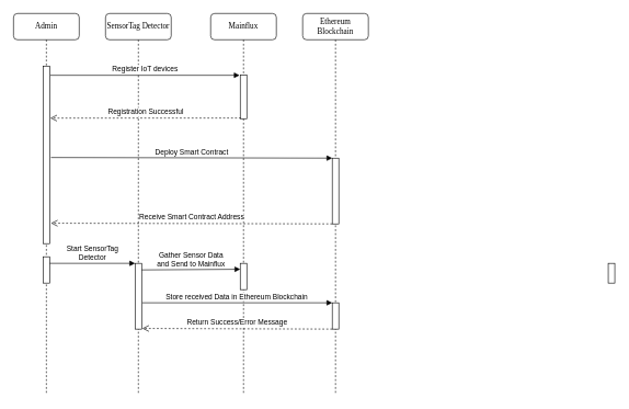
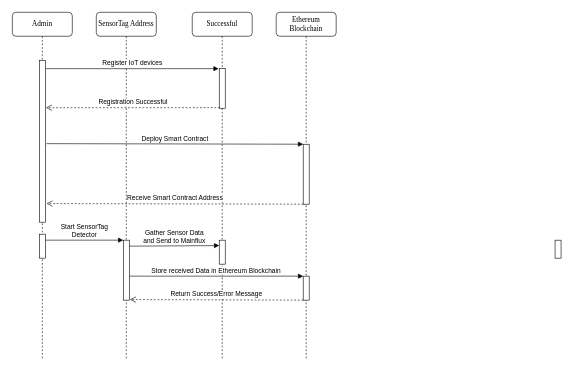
  <mxCell id="0" />
  <mxCell id="1" parent="0" />
- <mxCell id="2" value="SensorTag Detector" style="shape=umlLifeline;perimeter=lifelinePerimeter;whiteSpace=wrap;html=1;container=1;collapsible=0;recursiveResize=0;outlineConnect=0;rounded=1;shadow=0;comic=0;labelBackgroundColor=none;strokeWidth=1;fontFamily=Verdana;fontSize=12;align=center;" parent="1" vertex="1"><mxGeometry x="160" y="20" width="100" height="580" as="geometry" /></mxCell>
+ <mxCell id="2" value="SensorTag Address" style="shape=umlLifeline;perimeter=lifelinePerimeter;whiteSpace=wrap;html=1;container=1;collapsible=0;recursiveResize=0;outlineConnect=0;rounded=1;shadow=0;comic=0;labelBackgroundColor=none;strokeWidth=1;fontFamily=Verdana;fontSize=12;align=center;" parent="1" vertex="1"><mxGeometry x="160" y="20" width="100" height="580" as="geometry" /></mxCell>
  <mxCell id="3" value="" style="html=1;points=[];perimeter=orthogonalPerimeter;rounded=0;shadow=0;comic=0;labelBackgroundColor=none;strokeWidth=1;fontFamily=Verdana;fontSize=12;align=center;" parent="2" vertex="1"><mxGeometry x="45" y="380" width="10" height="100" as="geometry" /></mxCell>
- <mxCell id="4" value="Mainflux" style="shape=umlLifeline;perimeter=lifelinePerimeter;whiteSpace=wrap;html=1;container=1;collapsible=0;recursiveResize=0;outlineConnect=0;rounded=1;shadow=0;comic=0;labelBackgroundColor=none;strokeWidth=1;fontFamily=Verdana;fontSize=12;align=center;" parent="1" vertex="1"><mxGeometry x="320" y="20" width="100" height="580" as="geometry" /></mxCell>
+ <mxCell id="4" value="Successful" style="shape=umlLifeline;perimeter=lifelinePerimeter;whiteSpace=wrap;html=1;container=1;collapsible=0;recursiveResize=0;outlineConnect=0;rounded=1;shadow=0;comic=0;labelBackgroundColor=none;strokeWidth=1;fontFamily=Verdana;fontSize=12;align=center;" parent="1" vertex="1"><mxGeometry x="320" y="20" width="100" height="580" as="geometry" /></mxCell>
  <mxCell id="5" value="" style="html=1;points=[];perimeter=orthogonalPerimeter;rounded=0;shadow=0;comic=0;labelBackgroundColor=none;strokeWidth=1;fontFamily=Verdana;fontSize=12;align=center;" parent="4" vertex="1"><mxGeometry x="45" y="94" width="10" height="66" as="geometry" /></mxCell>
  <mxCell id="6" value="" style="html=1;points=[];perimeter=orthogonalPerimeter;rounded=0;shadow=0;comic=0;labelBackgroundColor=none;strokeWidth=1;fontFamily=Verdana;fontSize=12;align=center;" vertex="1" parent="4"><mxGeometry x="45" y="380" width="10" height="40" as="geometry" /></mxCell>
  <mxCell id="7" value="Ethereum Blockchain" style="shape=umlLifeline;perimeter=lifelinePerimeter;whiteSpace=wrap;html=1;container=1;collapsible=0;recursiveResize=0;outlineConnect=0;rounded=1;shadow=0;comic=0;labelBackgroundColor=none;strokeWidth=1;fontFamily=Verdana;fontSize=12;align=center;" parent="1" vertex="1"><mxGeometry x="460" y="20" width="100" height="580" as="geometry" /></mxCell>
  <mxCell id="8" value="" style="html=1;points=[];perimeter=orthogonalPerimeter;rounded=0;shadow=0;comic=0;labelBackgroundColor=none;strokeWidth=1;fontFamily=Verdana;fontSize=12;align=center;" parent="7" vertex="1"><mxGeometry x="45" y="220" width="10" height="100" as="geometry" /></mxCell>
  <mxCell id="9" value="" style="html=1;points=[];perimeter=orthogonalPerimeter;rounded=0;shadow=0;comic=0;labelBackgroundColor=none;strokeWidth=1;fontFamily=Verdana;fontSize=12;align=center;" vertex="1" parent="7"><mxGeometry x="45" y="440" width="10" height="40" as="geometry" /></mxCell>
  <mxCell id="10" value="Admin" style="shape=umlLifeline;perimeter=lifelinePerimeter;whiteSpace=wrap;html=1;container=1;collapsible=0;recursiveResize=0;outlineConnect=0;rounded=1;shadow=0;comic=0;labelBackgroundColor=none;strokeWidth=1;fontFamily=Verdana;fontSize=12;align=center;" parent="1" vertex="1"><mxGeometry x="20" y="20" width="100" height="580" as="geometry" /></mxCell>
  <mxCell id="11" value="" style="html=1;points=[];perimeter=orthogonalPerimeter;rounded=0;shadow=0;comic=0;labelBackgroundColor=none;strokeWidth=1;fontFamily=Verdana;fontSize=12;align=center;" parent="10" vertex="1"><mxGeometry x="45" y="80" width="10" height="270" as="geometry" /></mxCell>
  <mxCell id="12" value="" style="html=1;points=[];perimeter=orthogonalPerimeter;" vertex="1" parent="10"><mxGeometry x="45" y="370" width="10" height="40" as="geometry" /></mxCell>
  <mxCell id="13" value="" style="html=1;points=[];perimeter=orthogonalPerimeter;rounded=0;shadow=0;comic=0;labelBackgroundColor=none;strokeColor=#000000;strokeWidth=1;fillColor=#FFFFFF;fontFamily=Verdana;fontSize=12;fontColor=#000000;align=center;" parent="1" vertex="1"><mxGeometry x="925" y="400" width="10" height="30" as="geometry" /></mxCell>
  <mxCell id="14" value="Register IoT devices" style="html=1;verticalAlign=bottom;startArrow=none;startFill=0;endArrow=block;startSize=8;entryX=-0.1;entryY=0;entryDx=0;entryDy=0;entryPerimeter=0;" edge="1" parent="1" target="5"><mxGeometry width="60" relative="1" as="geometry"><mxPoint x="76" y="114" as="sourcePoint" /><mxPoint x="320" y="114" as="targetPoint" /></mxGeometry></mxCell>
  <mxCell id="15" value="Registration Successful" style="html=1;verticalAlign=bottom;endArrow=open;dashed=1;endSize=8;exitX=0.1;exitY=0.985;exitDx=0;exitDy=0;exitPerimeter=0;entryX=1.1;entryY=0.293;entryDx=0;entryDy=0;entryPerimeter=0;" edge="1" parent="1" source="5" target="11"><mxGeometry relative="1" as="geometry"><mxPoint x="360" y="180" as="sourcePoint" /><mxPoint x="280" y="180" as="targetPoint" /></mxGeometry></mxCell>
  <mxCell id="16" value="Deploy Smart Contract" style="html=1;verticalAlign=bottom;startArrow=none;startFill=0;endArrow=block;startSize=8;entryX=0;entryY=0;entryDx=0;entryDy=0;entryPerimeter=0;exitX=1.2;exitY=0.515;exitDx=0;exitDy=0;exitPerimeter=0;" edge="1" parent="1" source="11" target="8"><mxGeometry width="60" relative="1" as="geometry"><mxPoint x="80" y="240" as="sourcePoint" /><mxPoint x="368" y="240" as="targetPoint" /></mxGeometry></mxCell>
  <mxCell id="17" value="Receive Smart Contract Address" style="html=1;verticalAlign=bottom;endArrow=open;dashed=1;endSize=8;exitX=0;exitY=1;exitDx=0;exitDy=0;exitPerimeter=0;entryX=1.2;entryY=0.885;entryDx=0;entryDy=0;entryPerimeter=0;" edge="1" parent="1" source="8" target="11"><mxGeometry relative="1" as="geometry"><mxPoint x="500" y="340" as="sourcePoint" /><mxPoint x="80" y="339" as="targetPoint" /></mxGeometry></mxCell>
  <mxCell id="18" value="Gather Sensor Data&lt;br&gt;and Send to Mainflux" style="html=1;verticalAlign=bottom;endArrow=block;entryX=0;entryY=0.2;entryDx=0;entryDy=0;entryPerimeter=0;exitX=1;exitY=0.1;exitDx=0;exitDy=0;exitPerimeter=0;" edge="1" parent="1"><mxGeometry width="80" relative="1" as="geometry"><mxPoint x="215" y="410" as="sourcePoint" /><mxPoint x="365" y="409" as="targetPoint" /></mxGeometry></mxCell>
  <mxCell id="19" value="Store received Data in Ethereum Blockchain&amp;nbsp;" style="html=1;verticalAlign=bottom;endArrow=block;entryX=0;entryY=0;entryDx=0;entryDy=0;entryPerimeter=0;exitX=1.1;exitY=0.6;exitDx=0;exitDy=0;exitPerimeter=0;" edge="1" parent="1" source="3" target="9"><mxGeometry width="80" relative="1" as="geometry"><mxPoint x="220" y="460" as="sourcePoint" /><mxPoint x="290" y="460" as="targetPoint" /></mxGeometry></mxCell>
  <mxCell id="20" value="Return Success/Error Message" style="html=1;verticalAlign=bottom;endArrow=open;dashed=1;endSize=8;exitX=0;exitY=1;exitDx=0;exitDy=0;exitPerimeter=0;entryX=1.1;entryY=0.99;entryDx=0;entryDy=0;entryPerimeter=0;" edge="1" parent="1" source="9" target="3"><mxGeometry relative="1" as="geometry"><mxPoint x="500" y="500" as="sourcePoint" /><mxPoint x="420" y="500" as="targetPoint" /></mxGeometry></mxCell>
  <mxCell id="21" value="Start SensorTag&lt;br&gt;Detector" style="html=1;verticalAlign=bottom;endArrow=block;exitX=1;exitY=0.25;exitDx=0;exitDy=0;exitPerimeter=0;entryX=0;entryY=0;entryDx=0;entryDy=0;entryPerimeter=0;" edge="1" parent="1" source="12" target="3"><mxGeometry width="80" relative="1" as="geometry"><mxPoint x="80" y="400" as="sourcePoint" /><mxPoint x="160" y="400" as="targetPoint" /></mxGeometry></mxCell>
